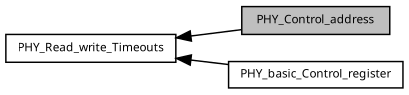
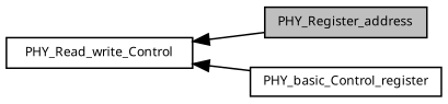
  digraph {
    rankdir=LR
    node [color=black fillcolor=white fontname=Sans fontsize=8 shape=record style=filled]
    edge [dir=back fontname=Sans fontsize=8 labelfontname=Sans labelfontsize=8 shape=plaintext style=solid]
-   n1 [fillcolor=grey75 fontcolor=black height=0.2 label=PHY_Control_address width=0.4]
+   n1 [fillcolor=grey75 fontcolor=black height=0.2 label=PHY_Register_address width=0.4]
    n2 [height=0.2 label=PHY_basic_Control_register width=0.4]
-   n3 [height=0.2 label=PHY_Read_write_Timeouts width=0.4]
+   n3 [height=0.2 label=PHY_Read_write_Control width=0.4]
    n3 -> n1
    n3 -> n2
  }
